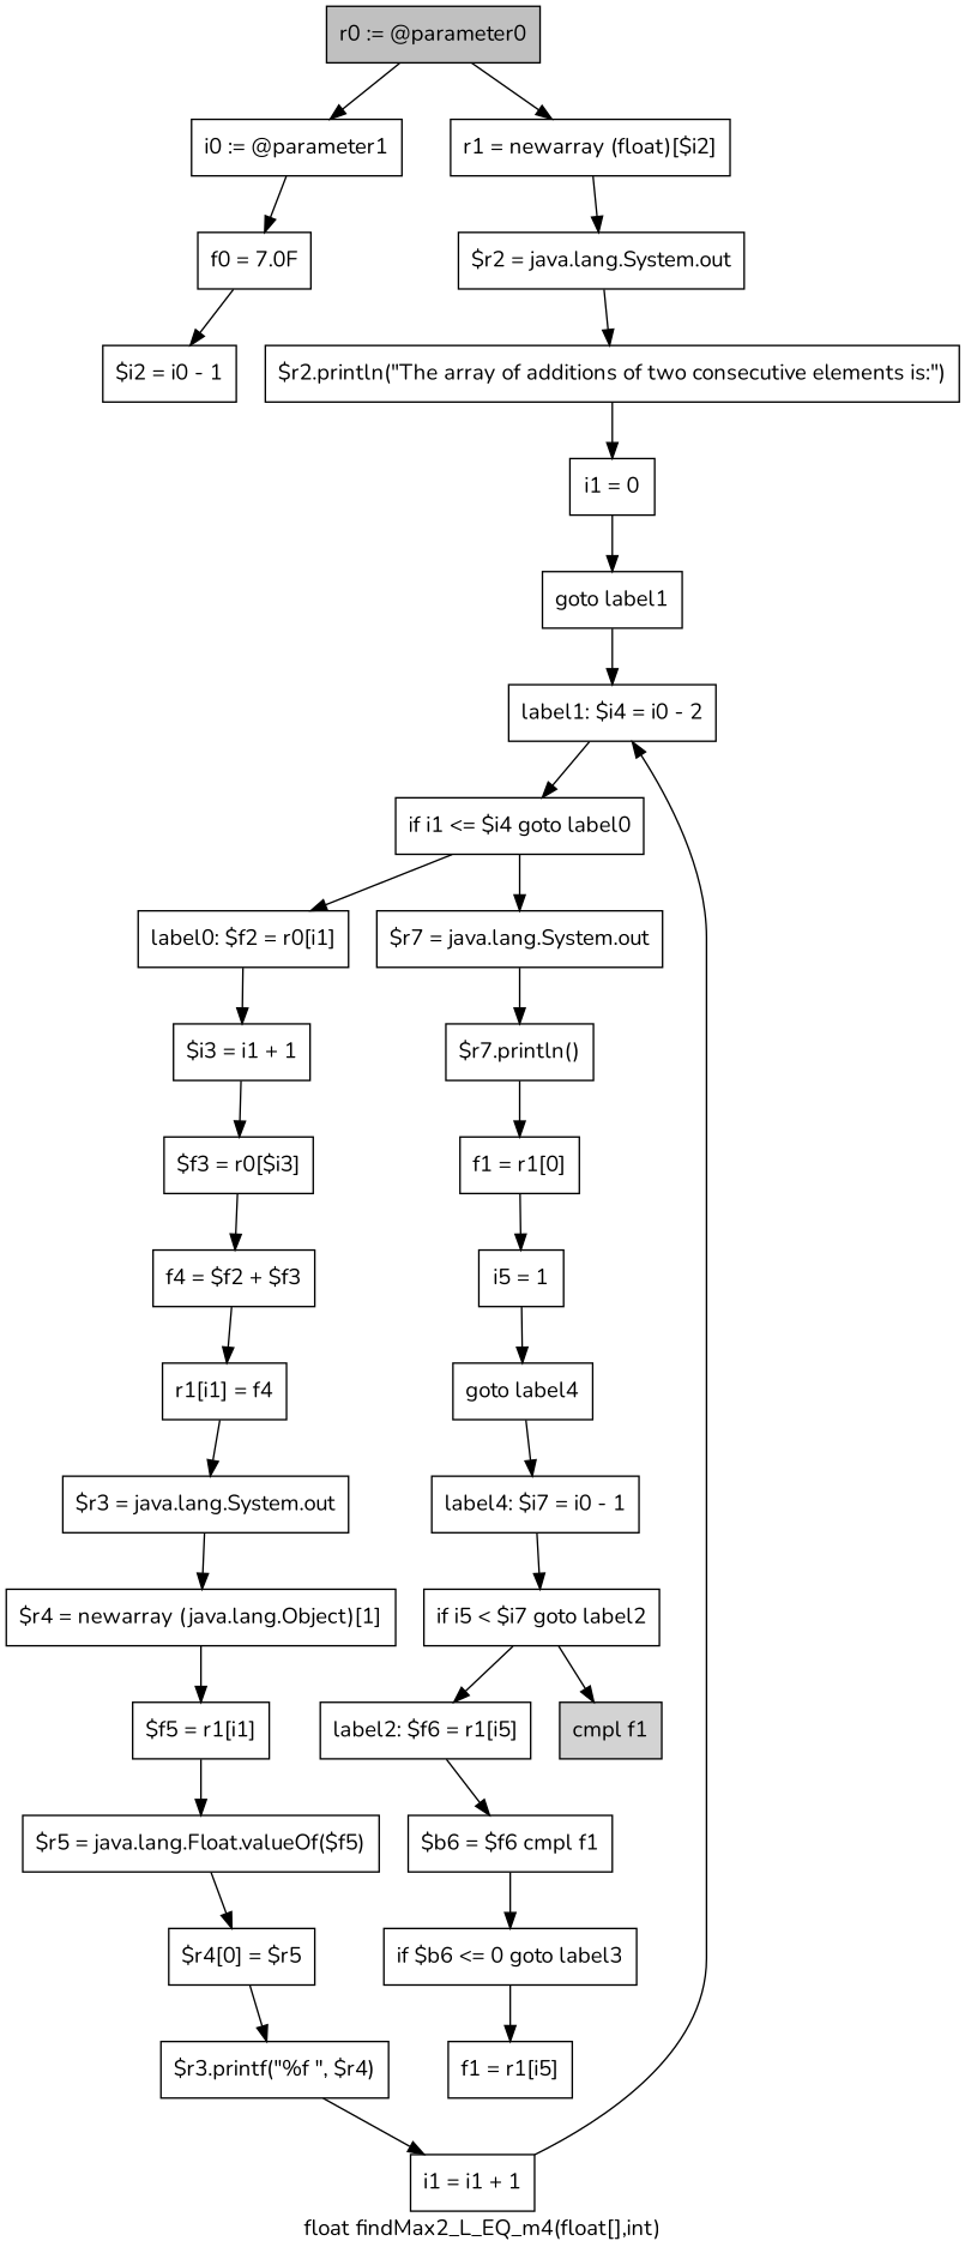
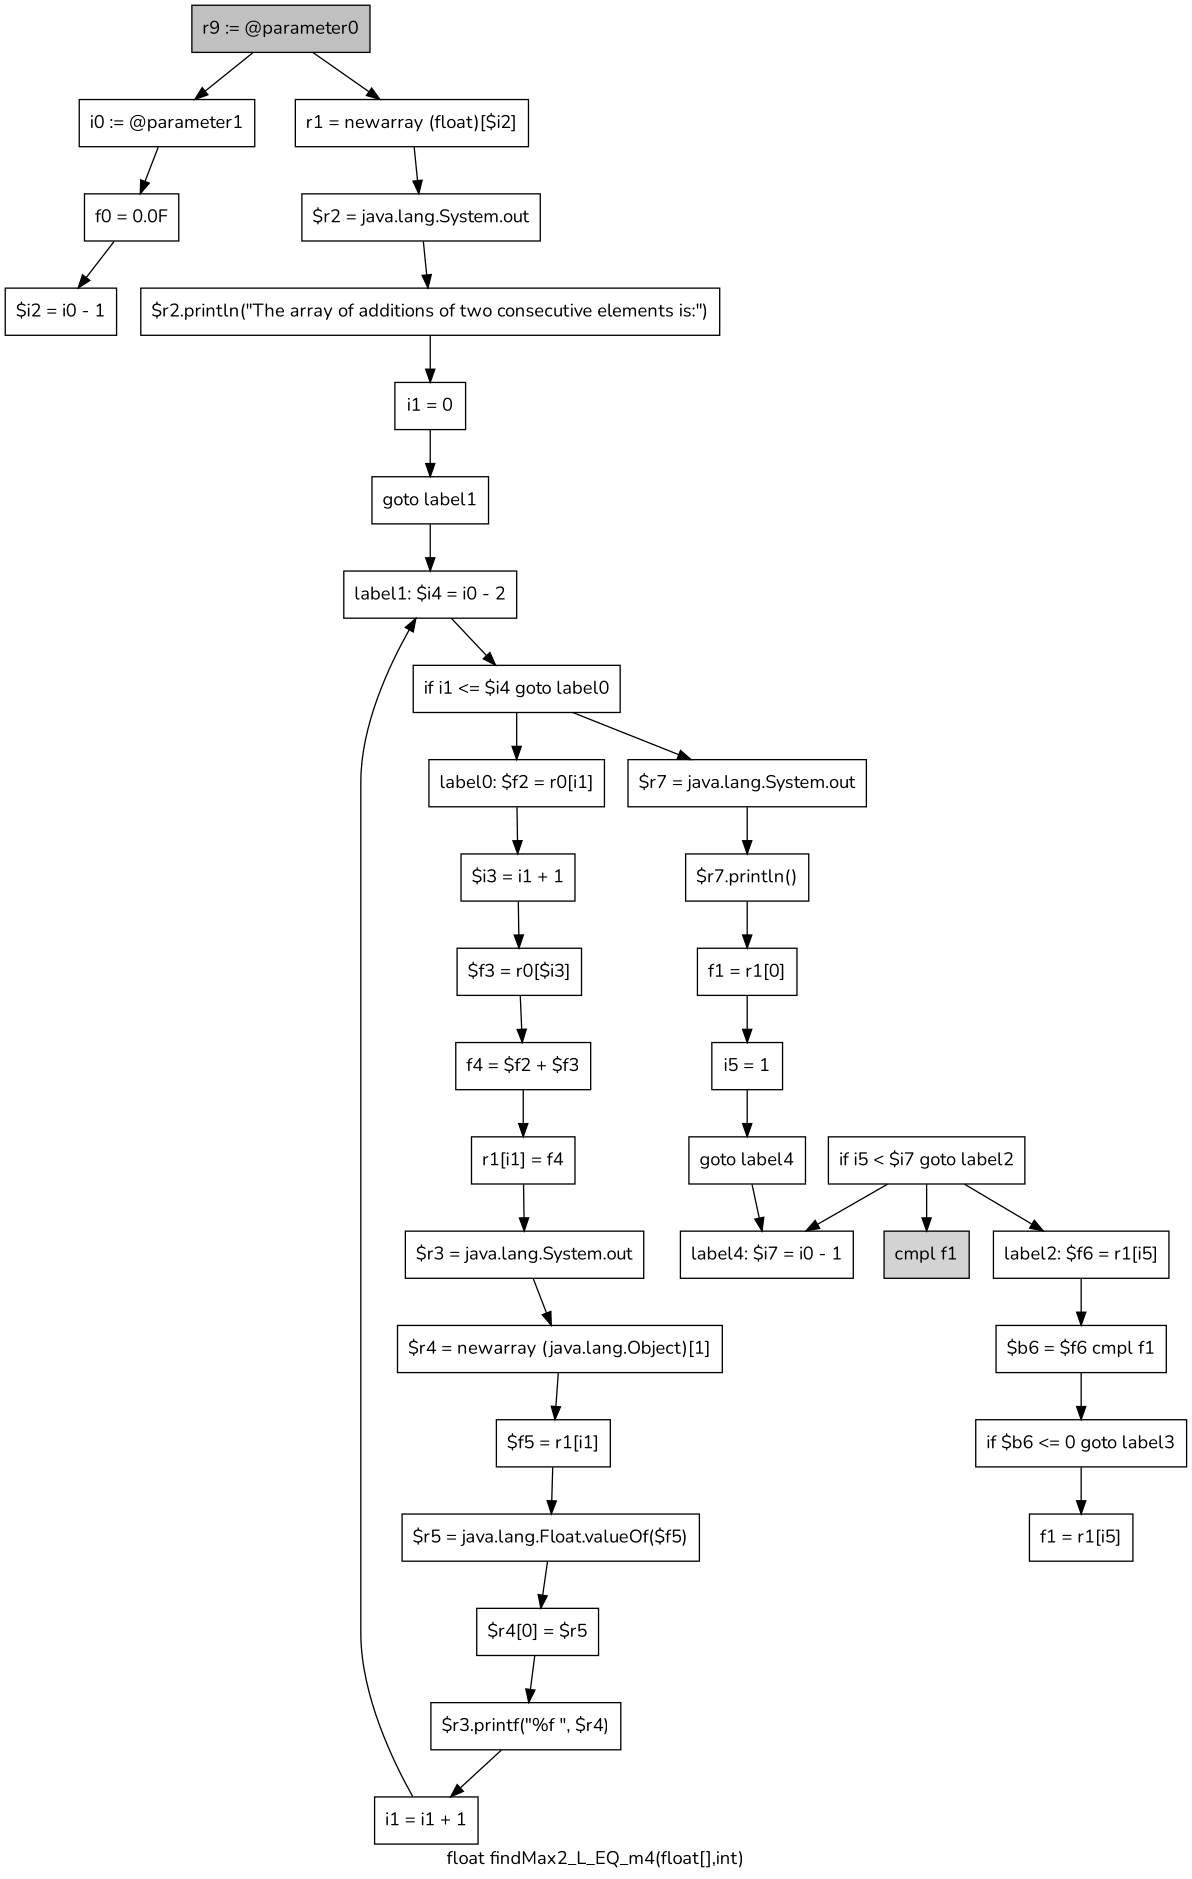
  digraph {
    fontname=Nunito
    label="float findMax2_L_EQ_m4(float[],int)"
    node [fontname=Nunito shape=box]
    edge [fontname=Nunito]
-   n1 [fillcolor=gray label="r0 := @parameter0" style=filled]
+   n1 [fillcolor=gray label="r9 := @parameter0" style=filled]
    n2 [label="i0 := @parameter1"]
    n3 [label="r1 = newarray (float)[$i2]"]
-   n4 [label="f0 = 7.0F"]
+   n4 [label="f0 = 0.0F"]
    n5 [label="$i2 = i0 - 1"]
    n6 [label="$r2 = java.lang.System.out"]
    n7 [label="$r2.println(\"The array of additions of two consecutive elements is:\")"]
    n8 [label="i1 = 0"]
    n9 [label="goto label1"]
    n10 [label="label1: $i4 = i0 - 2"]
    n11 [label="if i1 <= $i4 goto label0"]
    n12 [label="label0: $f2 = r0[i1]"]
    n13 [label="$r7 = java.lang.System.out"]
    n14 [label="$i3 = i1 + 1"]
    n15 [label="$f3 = r0[$i3]"]
    n16 [label="f4 = $f2 + $f3"]
    n17 [label="r1[i1] = f4"]
    n18 [label="$r3 = java.lang.System.out"]
    n19 [label="$r4 = newarray (java.lang.Object)[1]"]
    n20 [label="$f5 = r1[i1]"]
    n21 [label="$r5 = java.lang.Float.valueOf($f5)"]
    n22 [label="$r4[0] = $r5"]
    n23 [label="$r3.printf(\"%f \", $r4)"]
    n24 [label="i1 = i1 + 1"]
    n25 [label="$r7.println()"]
    n26 [label="f1 = r1[0]"]
    n27 [label="i5 = 1"]
    n28 [label="goto label4"]
    n29 [label="label4: $i7 = i0 - 1"]
    n30 [label="if i5 < $i7 goto label2"]
    n31 [label="label2: $f6 = r1[i5]"]
    n32 [fillcolor=lightgray label="cmpl f1" style=filled]
    n33 [label="$b6 = $f6 cmpl f1"]
    n34 [label="if $b6 <= 0 goto label3"]
    n35 [label="f1 = r1[i5]"]
    n1 -> n2
    n1 -> n3
    n2 -> n4
    n3 -> n6
    n4 -> n5
    n6 -> n7
    n7 -> n8
    n8 -> n9
    n9 -> n10
    n10 -> n11
    n11 -> n12
    n11 -> n13
    n12 -> n14
    n13 -> n25
    n14 -> n15
    n15 -> n16
    n16 -> n17
    n17 -> n18
    n18 -> n19
    n19 -> n20
    n20 -> n21
    n21 -> n22
    n22 -> n23
    n23 -> n24
    n24 -> n10
    n25 -> n26
    n26 -> n27
    n27 -> n28
    n28 -> n29
-   n29 -> n30
+   n30 -> n29
    n30 -> n31
    n30 -> n32
    n31 -> n33
    n33 -> n34
    n34 -> n35
  }
